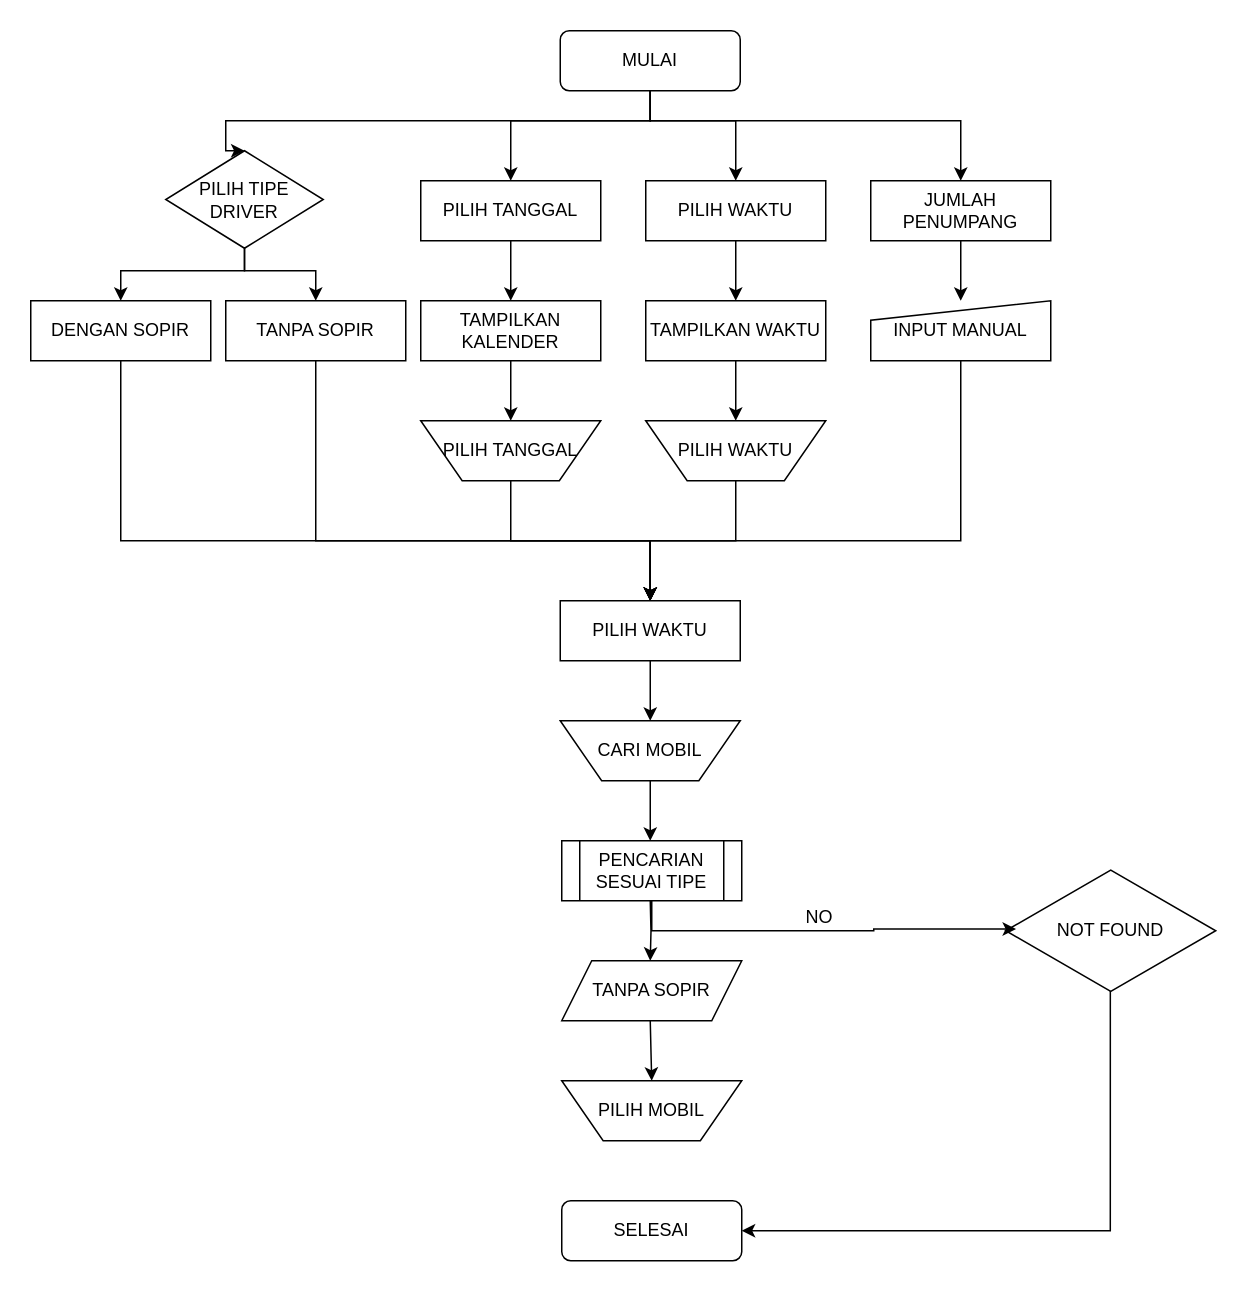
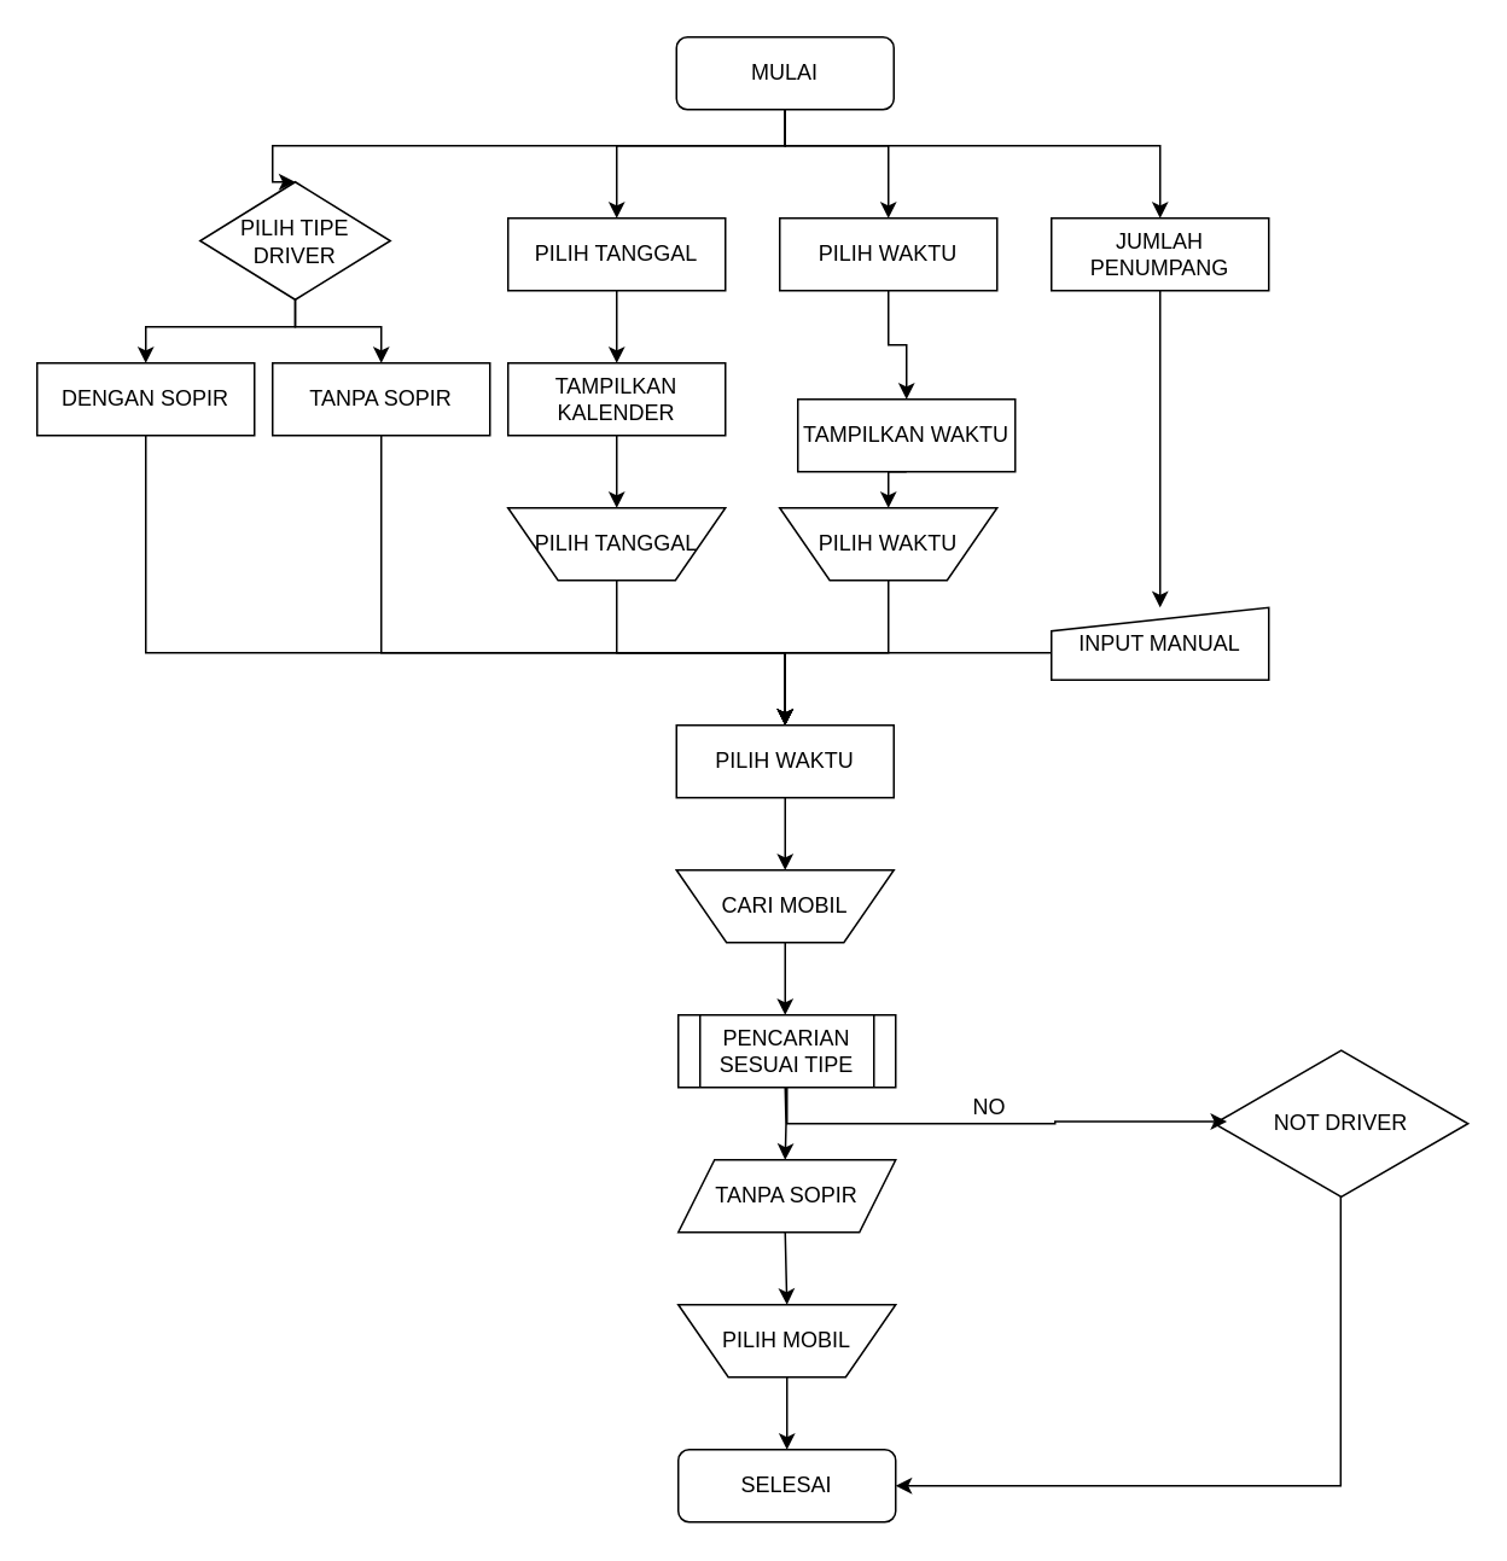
  <mxCell id="0" />
  <mxCell id="1" parent="0" />
  <mxCell id="2" style="edgeStyle=orthogonalEdgeStyle;rounded=0;orthogonalLoop=1;jettySize=auto;html=1;exitX=0.5;exitY=1;exitDx=0;exitDy=0;entryX=0.5;entryY=0;entryDx=0;entryDy=0;" edge="1" parent="1" source="6" target="21"><mxGeometry relative="1" as="geometry"><Array as="points"><mxPoint x="150" y="80" /></Array></mxGeometry></mxCell>
  <mxCell id="3" style="edgeStyle=orthogonalEdgeStyle;rounded=0;orthogonalLoop=1;jettySize=auto;html=1;exitX=0.5;exitY=1;exitDx=0;exitDy=0;entryX=0.5;entryY=0;entryDx=0;entryDy=0;" edge="1" parent="1" source="6" target="8"><mxGeometry relative="1" as="geometry"><Array as="points"><mxPoint x="433" y="80" /><mxPoint x="340" y="80" /></Array></mxGeometry></mxCell>
  <mxCell id="4" style="edgeStyle=orthogonalEdgeStyle;rounded=0;orthogonalLoop=1;jettySize=auto;html=1;exitX=0.5;exitY=1;exitDx=0;exitDy=0;entryX=0.5;entryY=0;entryDx=0;entryDy=0;" edge="1" parent="1" source="6" target="10"><mxGeometry relative="1" as="geometry"><Array as="points"><mxPoint x="433" y="80" /><mxPoint x="490" y="80" /></Array></mxGeometry></mxCell>
  <mxCell id="5" style="edgeStyle=orthogonalEdgeStyle;rounded=0;orthogonalLoop=1;jettySize=auto;html=1;exitX=0.5;exitY=1;exitDx=0;exitDy=0;entryX=0.5;entryY=0;entryDx=0;entryDy=0;" edge="1" parent="1" source="6" target="12"><mxGeometry relative="1" as="geometry"><Array as="points"><mxPoint x="433" y="80" /><mxPoint x="640" y="80" /></Array></mxGeometry></mxCell>
  <mxCell id="6" value="MULAI" style="rounded=1;whiteSpace=wrap;html=1;" vertex="1" parent="1"><mxGeometry x="373" y="20" width="120" height="40" as="geometry" /></mxCell>
  <mxCell id="7" style="edgeStyle=orthogonalEdgeStyle;rounded=0;orthogonalLoop=1;jettySize=auto;html=1;exitX=0.5;exitY=1;exitDx=0;exitDy=0;entryX=0.5;entryY=0;entryDx=0;entryDy=0;" edge="1" parent="1" source="8" target="16"><mxGeometry relative="1" as="geometry" /></mxCell>
  <mxCell id="8" value="PILIH TANGGAL" style="rounded=0;whiteSpace=wrap;html=1;" vertex="1" parent="1"><mxGeometry x="280" y="120" width="120" height="40" as="geometry" /></mxCell>
  <mxCell id="9" style="edgeStyle=orthogonalEdgeStyle;rounded=0;orthogonalLoop=1;jettySize=auto;html=1;exitX=0.5;exitY=1;exitDx=0;exitDy=0;entryX=0.5;entryY=0;entryDx=0;entryDy=0;" edge="1" parent="1" source="10" target="18"><mxGeometry relative="1" as="geometry" /></mxCell>
  <mxCell id="10" value="PILIH WAKTU" style="rounded=0;whiteSpace=wrap;html=1;" vertex="1" parent="1"><mxGeometry x="430" y="120" width="120" height="40" as="geometry" /></mxCell>
  <mxCell id="11" style="edgeStyle=orthogonalEdgeStyle;rounded=0;orthogonalLoop=1;jettySize=auto;html=1;exitX=0.5;exitY=1;exitDx=0;exitDy=0;entryX=0.5;entryY=0;entryDx=0;entryDy=0;" edge="1" parent="1" source="12" target="23"><mxGeometry relative="1" as="geometry"><mxPoint x="740" y="200" as="targetPoint" /></mxGeometry></mxCell>
  <mxCell id="12" value="JUMLAH PENUMPANG" style="rounded=0;whiteSpace=wrap;html=1;" vertex="1" parent="1"><mxGeometry x="580" y="120" width="120" height="40" as="geometry" /></mxCell>
  <mxCell id="13" style="edgeStyle=orthogonalEdgeStyle;rounded=0;orthogonalLoop=1;jettySize=auto;html=1;exitX=0.5;exitY=1;exitDx=0;exitDy=0;entryX=0.5;entryY=0;entryDx=0;entryDy=0;" edge="1" parent="1" target="29"><mxGeometry relative="1" as="geometry"><mxPoint x="80" y="240" as="sourcePoint" /><Array as="points"><mxPoint x="80" y="360" /><mxPoint x="433" y="360" /></Array></mxGeometry></mxCell>
  <mxCell id="14" style="edgeStyle=orthogonalEdgeStyle;rounded=0;orthogonalLoop=1;jettySize=auto;html=1;exitX=0.5;exitY=1;exitDx=0;exitDy=0;entryX=0.5;entryY=0;entryDx=0;entryDy=0;" edge="1" parent="1" source="39" target="29"><mxGeometry relative="1" as="geometry"><mxPoint x="200.429" y="360" as="targetPoint" /><mxPoint x="200" y="240" as="sourcePoint" /><Array as="points"><mxPoint x="210" y="360" /><mxPoint x="433" y="360" /></Array></mxGeometry></mxCell>
  <mxCell id="15" style="edgeStyle=orthogonalEdgeStyle;rounded=0;orthogonalLoop=1;jettySize=auto;html=1;exitX=0.5;exitY=1;exitDx=0;exitDy=0;entryX=0.5;entryY=0;entryDx=0;entryDy=0;" edge="1" parent="1" source="16"><mxGeometry relative="1" as="geometry"><mxPoint x="340" y="280" as="targetPoint" /></mxGeometry></mxCell>
  <mxCell id="16" value="TAMPILKAN KALENDER" style="rounded=0;whiteSpace=wrap;html=1;" vertex="1" parent="1"><mxGeometry x="280" y="200" width="120" height="40" as="geometry" /></mxCell>
  <mxCell id="17" style="edgeStyle=orthogonalEdgeStyle;rounded=0;orthogonalLoop=1;jettySize=auto;html=1;exitX=0.5;exitY=1;exitDx=0;exitDy=0;entryX=0.5;entryY=0;entryDx=0;entryDy=0;" edge="1" parent="1" source="18" target="27"><mxGeometry relative="1" as="geometry"><mxPoint x="540" y="280" as="targetPoint" /></mxGeometry></mxCell>
- <mxCell id="18" value="TAMPILKAN WAKTU" style="rounded=0;whiteSpace=wrap;html=1;" vertex="1" parent="1"><mxGeometry x="430" y="200" width="120" height="40" as="geometry" /></mxCell>
+ <mxCell id="18" value="TAMPILKAN WAKTU" style="rounded=0;whiteSpace=wrap;html=1;" vertex="1" parent="1"><mxGeometry x="440" y="220" width="120" height="40" as="geometry" /></mxCell>
  <mxCell id="19" style="edgeStyle=orthogonalEdgeStyle;rounded=0;orthogonalLoop=1;jettySize=auto;html=1;exitX=0.5;exitY=1;exitDx=0;exitDy=0;entryX=0.5;entryY=0;entryDx=0;entryDy=0;" edge="1" parent="1" source="21"><mxGeometry relative="1" as="geometry"><mxPoint x="80" y="200" as="targetPoint" /><Array as="points"><mxPoint x="80" y="180" /></Array></mxGeometry></mxCell>
  <mxCell id="20" style="edgeStyle=orthogonalEdgeStyle;rounded=0;orthogonalLoop=1;jettySize=auto;html=1;exitX=0.5;exitY=1;exitDx=0;exitDy=0;entryX=0.5;entryY=0;entryDx=0;entryDy=0;" edge="1" parent="1" source="21" target="39"><mxGeometry relative="1" as="geometry"><mxPoint x="200" y="200" as="targetPoint" /><Array as="points"><mxPoint x="210" y="180" /></Array></mxGeometry></mxCell>
  <mxCell id="21" value="PILIH TIPE DRIVER" style="rhombus;whiteSpace=wrap;html=1;" vertex="1" parent="1"><mxGeometry x="110" y="100" width="105" height="65" as="geometry" /></mxCell>
  <mxCell id="22" style="edgeStyle=orthogonalEdgeStyle;rounded=0;orthogonalLoop=1;jettySize=auto;html=1;exitX=0.5;exitY=1;exitDx=0;exitDy=0;entryX=0.5;entryY=0;entryDx=0;entryDy=0;" edge="1" parent="1" source="23" target="29"><mxGeometry relative="1" as="geometry"><Array as="points"><mxPoint x="640" y="360" /><mxPoint x="433" y="360" /></Array></mxGeometry></mxCell>
- <mxCell id="23" value="INPUT MANUAL" style="shape=manualInput;whiteSpace=wrap;html=1;size=13;" vertex="1" parent="1"><mxGeometry x="580" y="200" width="120" height="40" as="geometry" /></mxCell>
+ <mxCell id="23" value="INPUT MANUAL" style="shape=manualInput;whiteSpace=wrap;html=1;size=13;" vertex="1" parent="1"><mxGeometry x="580" y="335" width="120" height="40" as="geometry" /></mxCell>
  <mxCell id="24" style="edgeStyle=orthogonalEdgeStyle;rounded=0;orthogonalLoop=1;jettySize=auto;html=1;exitX=0.5;exitY=1;exitDx=0;exitDy=0;entryX=0.5;entryY=0;entryDx=0;entryDy=0;" edge="1" parent="1" source="25" target="29"><mxGeometry relative="1" as="geometry" /></mxCell>
  <mxCell id="25" value="PILIH TANGGAL" style="verticalLabelPosition=middle;verticalAlign=middle;html=1;shape=trapezoid;perimeter=trapezoidPerimeter;whiteSpace=wrap;size=0.23;arcSize=10;flipV=1;labelPosition=center;align=center;" vertex="1" parent="1"><mxGeometry x="280" y="280" width="120" height="40" as="geometry" /></mxCell>
  <mxCell id="26" style="edgeStyle=orthogonalEdgeStyle;rounded=0;orthogonalLoop=1;jettySize=auto;html=1;exitX=0.5;exitY=1;exitDx=0;exitDy=0;entryX=0.5;entryY=0;entryDx=0;entryDy=0;" edge="1" parent="1" source="27" target="29"><mxGeometry relative="1" as="geometry" /></mxCell>
  <mxCell id="27" value="PILIH WAKTU" style="verticalLabelPosition=middle;verticalAlign=middle;html=1;shape=trapezoid;perimeter=trapezoidPerimeter;whiteSpace=wrap;size=0.23;arcSize=10;flipV=1;labelPosition=center;align=center;" vertex="1" parent="1"><mxGeometry x="430" y="280" width="120" height="40" as="geometry" /></mxCell>
  <mxCell id="28" style="edgeStyle=orthogonalEdgeStyle;rounded=0;orthogonalLoop=1;jettySize=auto;html=1;exitX=0.5;exitY=1;exitDx=0;exitDy=0;entryX=0.5;entryY=0;entryDx=0;entryDy=0;" edge="1" parent="1" source="29" target="31"><mxGeometry relative="1" as="geometry" /></mxCell>
  <mxCell id="29" value="PILIH WAKTU" style="rounded=0;whiteSpace=wrap;html=1;" vertex="1" parent="1"><mxGeometry x="373" y="400" width="120" height="40" as="geometry" /></mxCell>
  <mxCell id="30" style="edgeStyle=orthogonalEdgeStyle;rounded=0;orthogonalLoop=1;jettySize=auto;html=1;exitX=0.5;exitY=1;exitDx=0;exitDy=0;entryX=0.5;entryY=0;entryDx=0;entryDy=0;" edge="1" parent="1" source="31"><mxGeometry relative="1" as="geometry"><mxPoint x="433" y="560" as="targetPoint" /></mxGeometry></mxCell>
  <mxCell id="31" value="CARI MOBIL" style="verticalLabelPosition=middle;verticalAlign=middle;html=1;shape=trapezoid;perimeter=trapezoidPerimeter;whiteSpace=wrap;size=0.23;arcSize=10;flipV=1;labelPosition=center;align=center;" vertex="1" parent="1"><mxGeometry x="373" y="480" width="120" height="40" as="geometry" /></mxCell>
  <mxCell id="32" style="edgeStyle=orthogonalEdgeStyle;rounded=0;orthogonalLoop=1;jettySize=auto;html=1;exitX=0.5;exitY=1;exitDx=0;exitDy=0;entryX=0.5;entryY=0;entryDx=0;entryDy=0;" edge="1" parent="1"><mxGeometry relative="1" as="geometry"><mxPoint x="433" y="600" as="sourcePoint" /><mxPoint x="433" y="640" as="targetPoint" /></mxGeometry></mxCell>
  <mxCell id="33" style="edgeStyle=orthogonalEdgeStyle;rounded=0;orthogonalLoop=1;jettySize=auto;html=1;exitX=0.5;exitY=1;exitDx=0;exitDy=0;entryX=0.5;entryY=0;entryDx=0;entryDy=0;" edge="1" parent="1" target="36"><mxGeometry relative="1" as="geometry"><mxPoint x="433" y="680" as="sourcePoint" /></mxGeometry></mxCell>
  <mxCell id="34" value="PENCARIAN SESUAI TIPE" style="shape=process;whiteSpace=wrap;html=1;backgroundOutline=1;" vertex="1" parent="1"><mxGeometry x="374" y="560" width="120" height="40" as="geometry" /></mxCell>
+ <mxCell id="35" style="edgeStyle=orthogonalEdgeStyle;rounded=0;orthogonalLoop=1;jettySize=auto;html=1;exitX=0.5;exitY=1;exitDx=0;exitDy=0;entryX=0.5;entryY=0;entryDx=0;entryDy=0;" edge="1" parent="1" source="36" target="43"><mxGeometry relative="1" as="geometry" /></mxCell>
  <mxCell id="36" value="PILIH MOBIL" style="verticalLabelPosition=middle;verticalAlign=middle;html=1;shape=trapezoid;perimeter=trapezoidPerimeter;whiteSpace=wrap;size=0.23;arcSize=10;flipV=1;labelPosition=center;align=center;" vertex="1" parent="1"><mxGeometry x="374" y="720" width="120" height="40" as="geometry" /></mxCell>
  <mxCell id="37" value="TANPA SOPIR" style="shape=parallelogram;perimeter=parallelogramPerimeter;whiteSpace=wrap;html=1;fixedSize=1;" vertex="1" parent="1"><mxGeometry x="374" y="640" width="120" height="40" as="geometry" /></mxCell>
  <mxCell id="38" value="DENGAN SOPIR" style="rounded=0;whiteSpace=wrap;html=1;" vertex="1" parent="1"><mxGeometry y="200" width="120" height="40" as="geometry" x="20" /></mxCell>
  <mxCell id="39" value="TANPA SOPIR" style="rounded=0;whiteSpace=wrap;html=1;" vertex="1" parent="1"><mxGeometry x="150" y="200" width="120" height="40" as="geometry" /></mxCell>
  <mxCell id="40" style="edgeStyle=orthogonalEdgeStyle;rounded=0;orthogonalLoop=1;jettySize=auto;html=1;entryX=1;entryY=0.5;entryDx=0;entryDy=0;exitX=0.498;exitY=0.966;exitDx=0;exitDy=0;exitPerimeter=0;" edge="1" parent="1" source="41" target="43"><mxGeometry relative="1" as="geometry"><Array as="points"><mxPoint x="740" y="820" /></Array></mxGeometry></mxCell>
- <mxCell id="41" value="NOT FOUND" style="html=1;whiteSpace=wrap;aspect=fixed;shape=isoRectangle;" vertex="1" parent="1"><mxGeometry x="670" y="578" width="140" height="84" as="geometry" /></mxCell>
+ <mxCell id="41" value="NOT DRIVER" style="html=1;whiteSpace=wrap;aspect=fixed;shape=isoRectangle;" vertex="1" parent="1"><mxGeometry x="670" y="578" width="140" height="84" as="geometry" /></mxCell>
  <mxCell id="42" style="edgeStyle=orthogonalEdgeStyle;rounded=0;orthogonalLoop=1;jettySize=auto;html=1;exitX=0.5;exitY=1;exitDx=0;exitDy=0;entryX=0.049;entryY=0.486;entryDx=0;entryDy=0;entryPerimeter=0;" edge="1" parent="1" source="34" target="41"><mxGeometry relative="1" as="geometry" /></mxCell>
  <mxCell id="43" value="SELESAI" style="rounded=1;whiteSpace=wrap;html=1;" vertex="1" parent="1"><mxGeometry x="374" y="800" width="120" height="40" as="geometry" /></mxCell>
  <mxCell id="44" value="NO" style="text;html=1;align=center;verticalAlign=middle;whiteSpace=wrap;rounded=0;" vertex="1" parent="1"><mxGeometry x="516" y="596" width="60" height="30" as="geometry" /></mxCell>
